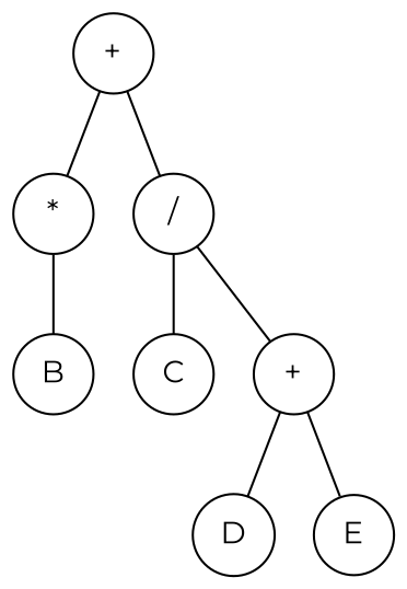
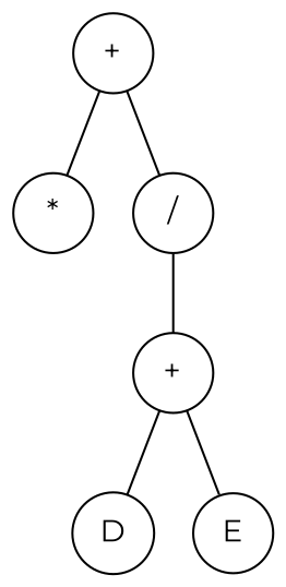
  graph {
    fontname=Montserrat
    node [fontname=Montserrat shape=circle]
    edge [fontname=Montserrat]
    "+"
    "*"
    "/"
-   B
-   C
    n6 [label="+"]
    D
    E
    "+" -- "*"
    "+" -- "/"
-   "*" -- B
-   "/" -- C
    "/" -- n6
    n6 -- D
    n6 -- E
  }
